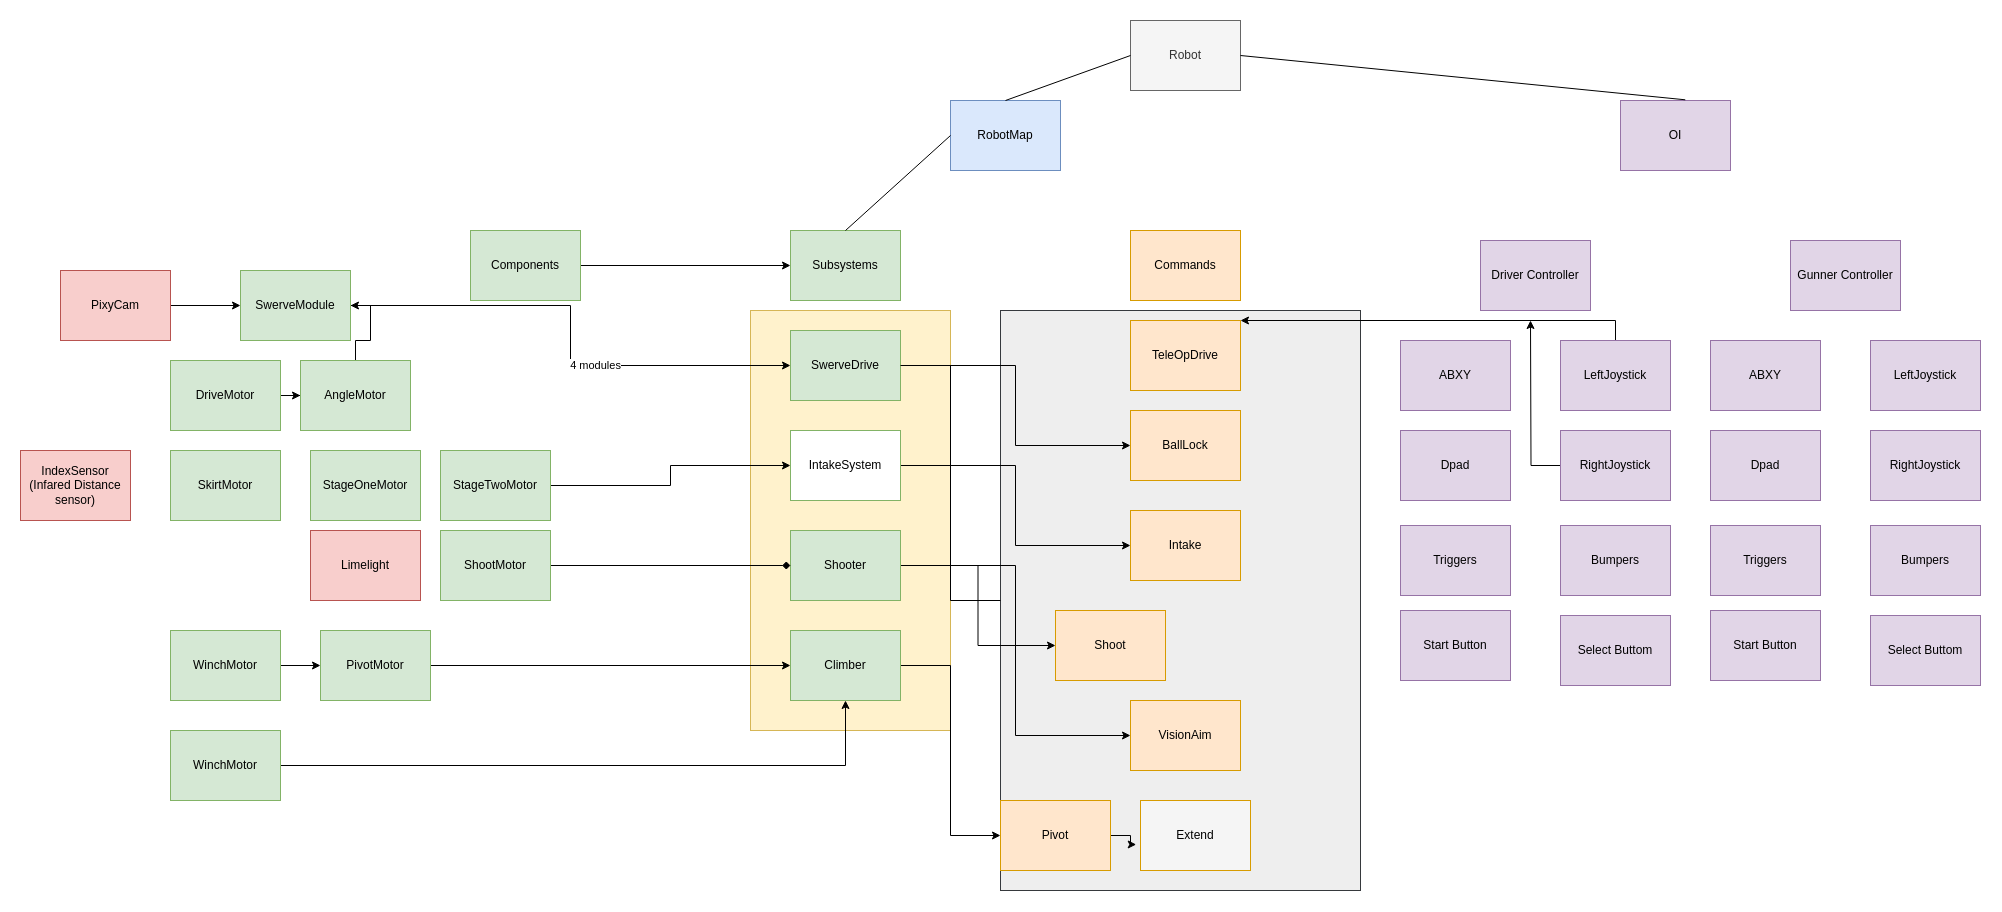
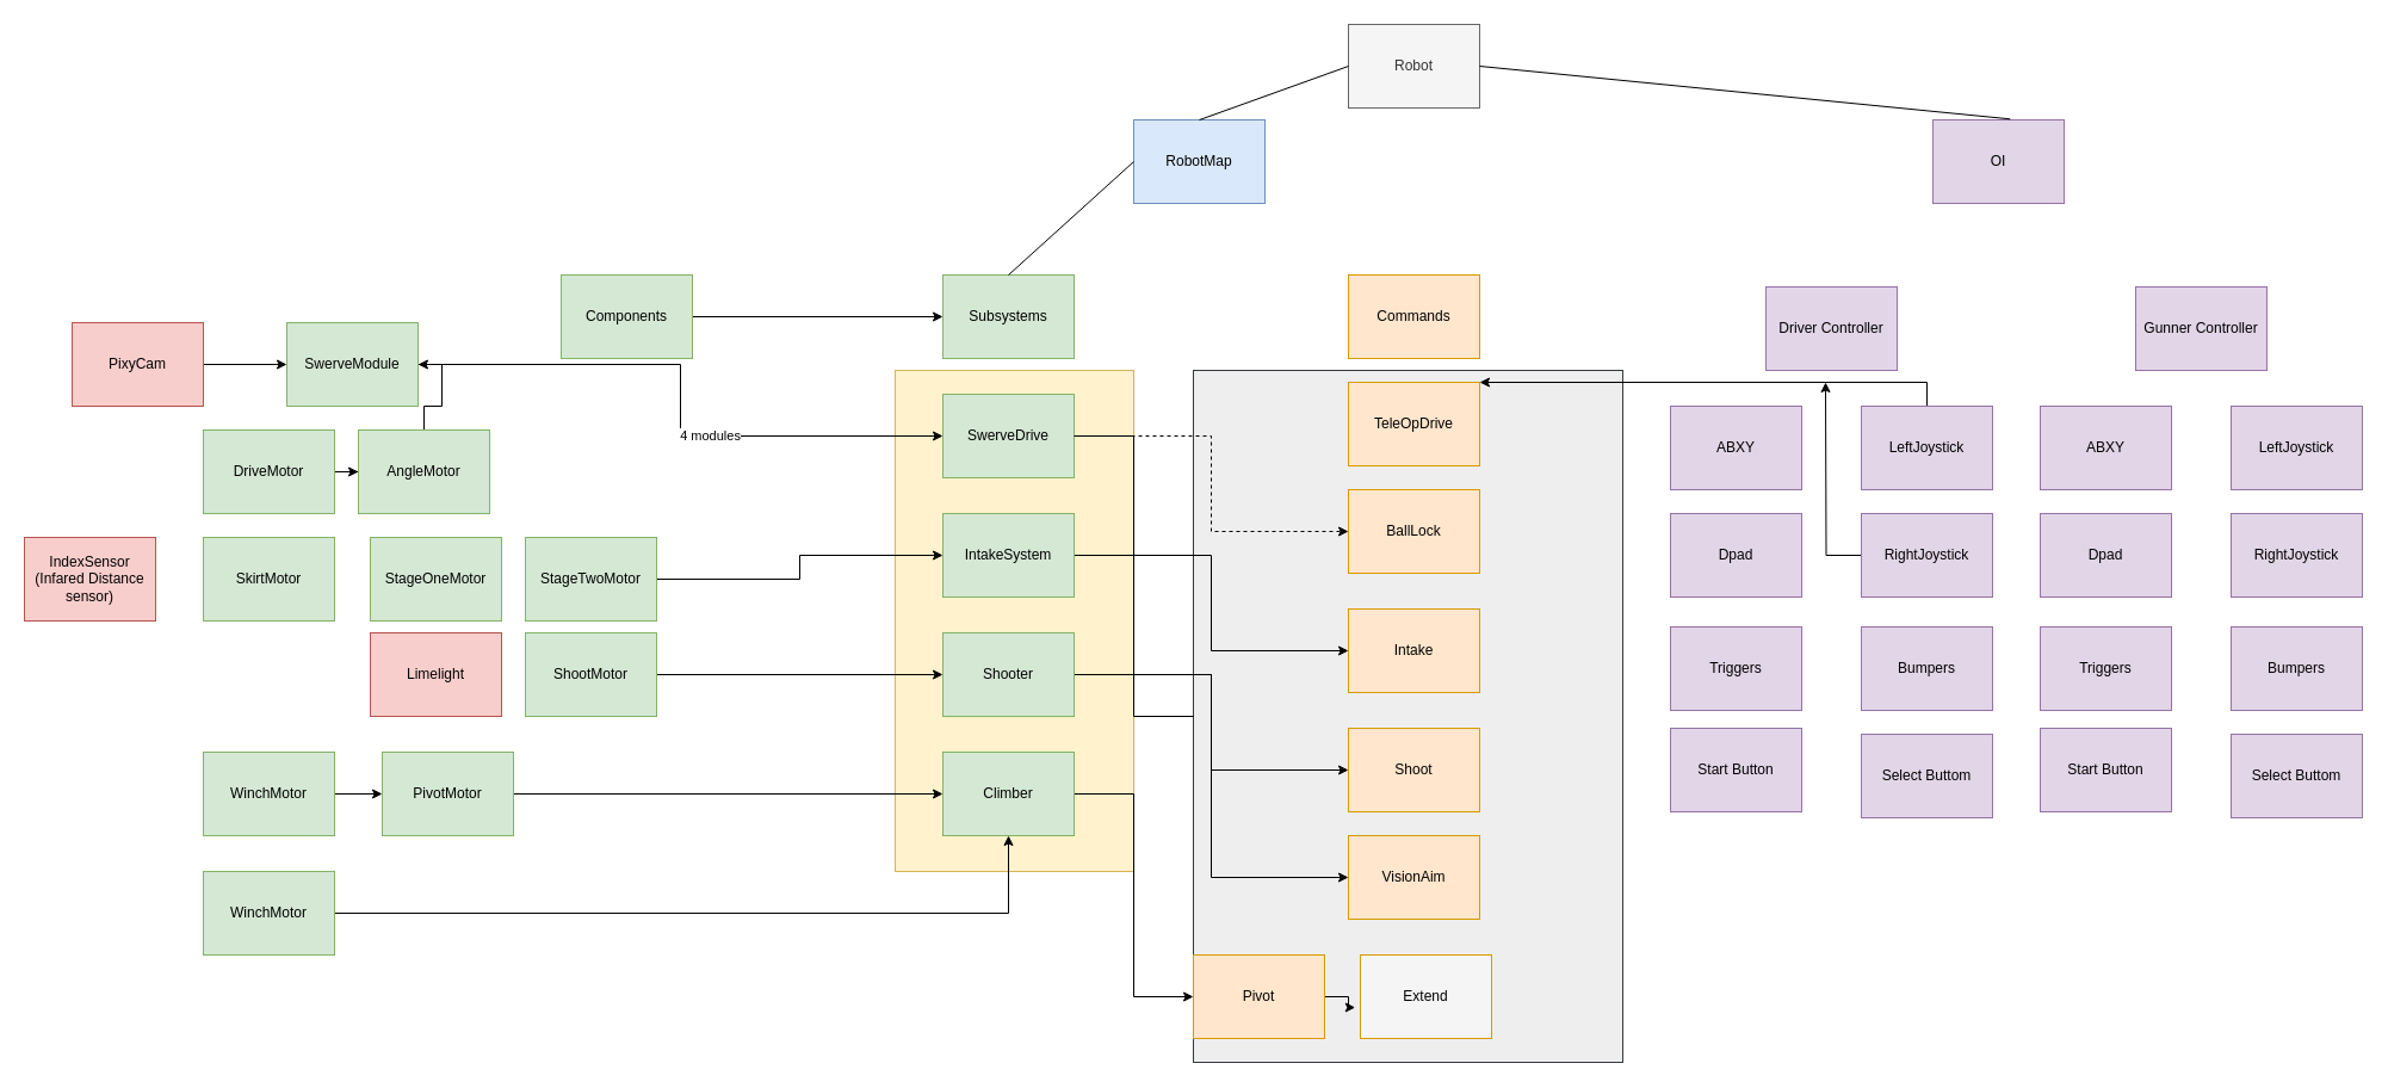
  <mxCell id="0" />
  <mxCell id="1" parent="0" />
  <mxCell id="2" value="" style="rounded=0;whiteSpace=wrap;html=1;fillColor=#eeeeee;strokeColor=#36393d;" vertex="1" parent="1"><mxGeometry x="1000" y="310" width="360" height="580" as="geometry" /></mxCell>
  <mxCell id="3" value="" style="rounded=0;whiteSpace=wrap;html=1;fillColor=#fff2cc;strokeColor=#d6b656;" vertex="1" parent="1"><mxGeometry x="750" y="310" width="200" height="420" as="geometry" /></mxCell>
  <mxCell id="4" value="OI" style="rounded=0;whiteSpace=wrap;html=1;fillColor=#e1d5e7;strokeColor=#9673a6;" parent="1" vertex="1"><mxGeometry x="1620" y="100" width="110" height="70" as="geometry" /></mxCell>
  <mxCell id="5" value="RobotMap" style="rounded=0;whiteSpace=wrap;html=1;fillColor=#dae8fc;strokeColor=#6c8ebf;" parent="1" vertex="1"><mxGeometry x="950" y="100" width="110" height="70" as="geometry" /></mxCell>
  <mxCell id="6" value="Robot" style="rounded=0;whiteSpace=wrap;html=1;fillColor=#f5f5f5;strokeColor=#666666;fontColor=#333333;" parent="1" vertex="1"><mxGeometry x="1130" y="20" width="110" height="70" as="geometry" /></mxCell>
  <mxCell id="7" value="Subsystems" style="rounded=0;whiteSpace=wrap;html=1;fillColor=#d5e8d4;strokeColor=#82b366;" parent="1" vertex="1"><mxGeometry x="790" y="230" width="110" height="70" as="geometry" /></mxCell>
  <mxCell id="8" value="Commands" style="rounded=0;whiteSpace=wrap;html=1;fillColor=#ffe6cc;strokeColor=#d79b00;" parent="1" vertex="1"><mxGeometry x="1130" y="230" width="110" height="70" as="geometry" /></mxCell>
  <mxCell id="9" value="" style="endArrow=none;html=1;entryX=0;entryY=0.5;entryDx=0;entryDy=0;exitX=0.5;exitY=0;exitDx=0;exitDy=0;" parent="1" source="7" target="5" edge="1"><mxGeometry width="50" height="50" relative="1" as="geometry"><mxPoint x="940" y="180" as="sourcePoint" /><mxPoint x="990" y="130" as="targetPoint" /></mxGeometry></mxCell>
  <mxCell id="10" value="" style="endArrow=none;html=1;exitX=0.5;exitY=0;exitDx=0;exitDy=0;entryX=0;entryY=0.5;entryDx=0;entryDy=0;" parent="1" source="5" target="6" edge="1"><mxGeometry width="50" height="50" relative="1" as="geometry"><mxPoint x="1000" y="150" as="sourcePoint" /><mxPoint x="1050" y="100" as="targetPoint" /></mxGeometry></mxCell>
  <mxCell id="11" value="" style="endArrow=none;html=1;exitX=0.589;exitY=-0.01;exitDx=0;exitDy=0;exitPerimeter=0;entryX=1;entryY=0.5;entryDx=0;entryDy=0;" parent="1" source="4" target="6" edge="1"><mxGeometry width="50" height="50" relative="1" as="geometry"><mxPoint x="1340" y="150" as="sourcePoint" /><mxPoint x="1390" y="100" as="targetPoint" /></mxGeometry></mxCell>
  <mxCell id="12" value="Gunner Controller" style="rounded=0;whiteSpace=wrap;html=1;fillColor=#e1d5e7;strokeColor=#9673a6;" parent="1" vertex="1"><mxGeometry x="1790" y="240" width="110" height="70" as="geometry" /></mxCell>
  <mxCell id="13" value="Driver Controller" style="rounded=0;whiteSpace=wrap;html=1;fillColor=#e1d5e7;strokeColor=#9673a6;" parent="1" vertex="1"><mxGeometry x="1480" y="240" width="110" height="70" as="geometry" /></mxCell>
  <mxCell id="14" style="edgeStyle=orthogonalEdgeStyle;rounded=0;orthogonalLoop=1;jettySize=auto;html=1;entryX=0;entryY=0.5;entryDx=0;entryDy=0;" parent="1" source="15" target="7" edge="1"><mxGeometry relative="1" as="geometry" /></mxCell>
  <mxCell id="15" value="Components" style="rounded=0;whiteSpace=wrap;html=1;fillColor=#d5e8d4;strokeColor=#82b366;" parent="1" vertex="1"><mxGeometry x="470" y="230" width="110" height="70" as="geometry" /></mxCell>
- <mxCell id="16" style="edgeStyle=orthogonalEdgeStyle;rounded=0;orthogonalLoop=1;jettySize=auto;html=1;entryX=0;entryY=0.5;entryDx=0;entryDy=0;" edge="1" parent="1" source="17" target="49"><mxGeometry relative="1" as="geometry" /></mxCell>
+ <mxCell id="16" style="edgeStyle=orthogonalEdgeStyle;rounded=0;orthogonalLoop=1;jettySize=auto;html=1;entryX=0;entryY=0.5;entryDx=0;entryDy=0;dashed=1;" edge="1" parent="1" source="17" target="49"><mxGeometry relative="1" as="geometry" /></mxCell>
  <mxCell id="17" value="SwerveDrive" style="rounded=0;whiteSpace=wrap;html=1;fillColor=#d5e8d4;strokeColor=#82b366;" vertex="1" parent="1"><mxGeometry x="790" y="330" width="110" height="70" as="geometry" /></mxCell>
  <mxCell id="18" style="edgeStyle=orthogonalEdgeStyle;rounded=0;orthogonalLoop=1;jettySize=auto;html=1;entryX=0;entryY=0.5;entryDx=0;entryDy=0;" edge="1" parent="1" source="20" target="51"><mxGeometry relative="1" as="geometry" /></mxCell>
  <mxCell id="19" style="edgeStyle=orthogonalEdgeStyle;rounded=0;orthogonalLoop=1;jettySize=auto;html=1;entryX=0;entryY=0.5;entryDx=0;entryDy=0;" edge="1" parent="1" source="20" target="52"><mxGeometry relative="1" as="geometry" /></mxCell>
  <mxCell id="20" value="Shooter" style="rounded=0;whiteSpace=wrap;html=1;fillColor=#d5e8d4;strokeColor=#82b366;" vertex="1" parent="1"><mxGeometry x="790" y="530" width="110" height="70" as="geometry" /></mxCell>
  <mxCell id="21" style="edgeStyle=orthogonalEdgeStyle;rounded=0;orthogonalLoop=1;jettySize=auto;html=1;entryX=0;entryY=0.5;entryDx=0;entryDy=0;" edge="1" parent="1" source="22" target="50"><mxGeometry relative="1" as="geometry" /></mxCell>
- <mxCell id="22" value="IntakeSystem" style="rounded=0;whiteSpace=wrap;html=1;fillColor=#ffffff;strokeColor=#82b366;" vertex="1" parent="1"><mxGeometry x="790" y="430" width="110" height="70" as="geometry" /></mxCell>
+ <mxCell id="22" value="IntakeSystem" style="rounded=0;whiteSpace=wrap;html=1;fillColor=#d5e8d4;strokeColor=#82b366;" vertex="1" parent="1"><mxGeometry x="790" y="430" width="110" height="70" as="geometry" /></mxCell>
  <mxCell id="23" style="edgeStyle=orthogonalEdgeStyle;rounded=0;orthogonalLoop=1;jettySize=auto;html=1;entryX=0;entryY=0.5;entryDx=0;entryDy=0;" edge="1" parent="1" source="24" target="54"><mxGeometry relative="1" as="geometry" /></mxCell>
  <mxCell id="24" value="Climber" style="rounded=0;whiteSpace=wrap;html=1;fillColor=#d5e8d4;strokeColor=#82b366;" vertex="1" parent="1"><mxGeometry x="790" y="630" width="110" height="70" as="geometry" /></mxCell>
  <mxCell id="25" style="edgeStyle=orthogonalEdgeStyle;rounded=0;orthogonalLoop=1;jettySize=auto;html=1;" edge="1" parent="1" source="26" target="31"><mxGeometry relative="1" as="geometry" /></mxCell>
  <mxCell id="26" value="DriveMotor" style="rounded=0;whiteSpace=wrap;html=1;fillColor=#d5e8d4;strokeColor=#82b366;" vertex="1" parent="1"><mxGeometry x="170" y="360" width="110" height="70" as="geometry" /></mxCell>
  <mxCell id="27" style="edgeStyle=orthogonalEdgeStyle;rounded=0;orthogonalLoop=1;jettySize=auto;html=1;entryX=0;entryY=0.5;entryDx=0;entryDy=0;" edge="1" parent="1" source="29" target="17"><mxGeometry relative="1" as="geometry" /></mxCell>
  <mxCell id="28" value="4 modules" style="edgeLabel;html=1;align=center;verticalAlign=middle;resizable=0;points=[];" vertex="1" connectable="0" parent="27"><mxGeometry x="0.217" y="1" relative="1" as="geometry"><mxPoint as="offset" /></mxGeometry></mxCell>
  <mxCell id="29" value="SwerveModule" style="rounded=0;whiteSpace=wrap;html=1;fillColor=#d5e8d4;strokeColor=#82b366;" vertex="1" parent="1"><mxGeometry x="240" y="270" width="110" height="70" as="geometry" /></mxCell>
  <mxCell id="30" style="edgeStyle=orthogonalEdgeStyle;rounded=0;orthogonalLoop=1;jettySize=auto;html=1;entryX=1;entryY=0.5;entryDx=0;entryDy=0;" edge="1" parent="1" source="31" target="29"><mxGeometry relative="1" as="geometry" /></mxCell>
  <mxCell id="31" value="AngleMotor" style="rounded=0;whiteSpace=wrap;html=1;fillColor=#d5e8d4;strokeColor=#82b366;" vertex="1" parent="1"><mxGeometry x="300" y="360" width="110" height="70" as="geometry" /></mxCell>
  <mxCell id="32" value="SkirtMotor" style="rounded=0;whiteSpace=wrap;html=1;fillColor=#d5e8d4;strokeColor=#82b366;" vertex="1" parent="1"><mxGeometry x="170" y="450" width="110" height="70" as="geometry" /></mxCell>
  <mxCell id="33" value="StageOneMotor" style="rounded=0;whiteSpace=wrap;html=1;fillColor=#d5e8d4;strokeColor=#82b366;" vertex="1" parent="1"><mxGeometry x="310" y="450" width="110" height="70" as="geometry" /></mxCell>
  <mxCell id="34" style="edgeStyle=orthogonalEdgeStyle;rounded=0;orthogonalLoop=1;jettySize=auto;html=1;entryX=0;entryY=0.5;entryDx=0;entryDy=0;" edge="1" parent="1" source="35" target="22"><mxGeometry relative="1" as="geometry" /></mxCell>
  <mxCell id="35" value="StageTwoMotor" style="rounded=0;whiteSpace=wrap;html=1;fillColor=#d5e8d4;strokeColor=#82b366;" vertex="1" parent="1"><mxGeometry x="440" y="450" width="110" height="70" as="geometry" /></mxCell>
  <mxCell id="36" value="IndexSensor&lt;br&gt;(Infared Distance sensor)" style="rounded=0;whiteSpace=wrap;html=1;fillColor=#f8cecc;strokeColor=#b85450;" vertex="1" parent="1"><mxGeometry x="20" y="450" width="110" height="70" as="geometry" /></mxCell>
- <mxCell id="37" style="edgeStyle=orthogonalEdgeStyle;rounded=0;orthogonalLoop=1;jettySize=auto;html=1;entryX=0;entryY=0.5;entryDx=0;entryDy=0;endArrow=diamond;" edge="1" parent="1" source="38" target="20"><mxGeometry relative="1" as="geometry" /></mxCell>
+ <mxCell id="37" style="edgeStyle=orthogonalEdgeStyle;rounded=0;orthogonalLoop=1;jettySize=auto;html=1;entryX=0;entryY=0.5;entryDx=0;entryDy=0;" edge="1" parent="1" source="38" target="20"><mxGeometry relative="1" as="geometry" /></mxCell>
  <mxCell id="38" value="ShootMotor" style="rounded=0;whiteSpace=wrap;html=1;fillColor=#d5e8d4;strokeColor=#82b366;" vertex="1" parent="1"><mxGeometry x="440" y="530" width="110" height="70" as="geometry" /></mxCell>
  <mxCell id="39" value="Limelight" style="rounded=0;whiteSpace=wrap;html=1;fillColor=#f8cecc;strokeColor=#b85450;" vertex="1" parent="1"><mxGeometry x="310" y="530" width="110" height="70" as="geometry" /></mxCell>
  <mxCell id="40" style="edgeStyle=orthogonalEdgeStyle;rounded=0;orthogonalLoop=1;jettySize=auto;html=1;entryX=0;entryY=0.5;entryDx=0;entryDy=0;" edge="1" parent="1" source="41" target="45"><mxGeometry relative="1" as="geometry" /></mxCell>
  <mxCell id="41" value="WinchMotor" style="rounded=0;whiteSpace=wrap;html=1;fillColor=#d5e8d4;strokeColor=#82b366;" vertex="1" parent="1"><mxGeometry x="170" y="630" width="110" height="70" as="geometry" /></mxCell>
  <mxCell id="42" style="edgeStyle=orthogonalEdgeStyle;rounded=0;orthogonalLoop=1;jettySize=auto;html=1;entryX=0.5;entryY=1;entryDx=0;entryDy=0;" edge="1" parent="1" source="43" target="24"><mxGeometry relative="1" as="geometry" /></mxCell>
  <mxCell id="43" value="WinchMotor" style="rounded=0;whiteSpace=wrap;html=1;fillColor=#d5e8d4;strokeColor=#82b366;" vertex="1" parent="1"><mxGeometry x="170" y="730" width="110" height="70" as="geometry" /></mxCell>
  <mxCell id="44" style="edgeStyle=orthogonalEdgeStyle;rounded=0;orthogonalLoop=1;jettySize=auto;html=1;entryX=0;entryY=0.5;entryDx=0;entryDy=0;" edge="1" parent="1" source="45" target="24"><mxGeometry relative="1" as="geometry" /></mxCell>
  <mxCell id="45" value="PivotMotor" style="rounded=0;whiteSpace=wrap;html=1;fillColor=#d5e8d4;strokeColor=#82b366;" vertex="1" parent="1"><mxGeometry x="320" y="630" width="110" height="70" as="geometry" /></mxCell>
  <mxCell id="46" style="edgeStyle=orthogonalEdgeStyle;rounded=0;orthogonalLoop=1;jettySize=auto;html=1;entryX=0;entryY=0.5;entryDx=0;entryDy=0;" edge="1" parent="1" source="47" target="29"><mxGeometry relative="1" as="geometry" /></mxCell>
  <mxCell id="47" value="PixyCam" style="rounded=0;whiteSpace=wrap;html=1;fillColor=#f8cecc;strokeColor=#b85450;" vertex="1" parent="1"><mxGeometry x="60" y="270" width="110" height="70" as="geometry" /></mxCell>
  <mxCell id="48" value="TeleOpDrive" style="rounded=0;whiteSpace=wrap;html=1;fillColor=#ffe6cc;strokeColor=#d79b00;" vertex="1" parent="1"><mxGeometry x="1130" y="320" width="110" height="70" as="geometry" /></mxCell>
  <mxCell id="49" value="BallLock" style="rounded=0;whiteSpace=wrap;html=1;fillColor=#ffe6cc;strokeColor=#d79b00;" vertex="1" parent="1"><mxGeometry x="1130" y="410" width="110" height="70" as="geometry" /></mxCell>
  <mxCell id="50" value="Intake" style="rounded=0;whiteSpace=wrap;html=1;fillColor=#ffe6cc;strokeColor=#d79b00;" vertex="1" parent="1"><mxGeometry x="1130" y="510" width="110" height="70" as="geometry" /></mxCell>
- <mxCell id="51" value="Shoot" style="rounded=0;whiteSpace=wrap;html=1;fillColor=#ffe6cc;strokeColor=#d79b00;" vertex="1" parent="1"><mxGeometry x="1055" y="610" width="110" height="70" as="geometry" /></mxCell>
+ <mxCell id="51" value="Shoot" style="rounded=0;whiteSpace=wrap;html=1;fillColor=#ffe6cc;strokeColor=#d79b00;" vertex="1" parent="1"><mxGeometry x="1130" y="610" width="110" height="70" as="geometry" /></mxCell>
  <mxCell id="52" value="VisionAim" style="rounded=0;whiteSpace=wrap;html=1;fillColor=#ffe6cc;strokeColor=#d79b00;" vertex="1" parent="1"><mxGeometry x="1130" y="700" width="110" height="70" as="geometry" /></mxCell>
  <mxCell id="53" style="edgeStyle=orthogonalEdgeStyle;rounded=0;orthogonalLoop=1;jettySize=auto;html=1;entryX=-0.039;entryY=0.629;entryDx=0;entryDy=0;entryPerimeter=0;" edge="1" parent="1" source="54" target="55"><mxGeometry relative="1" as="geometry" /></mxCell>
  <mxCell id="54" value="Pivot" style="rounded=0;whiteSpace=wrap;html=1;fillColor=#ffe6cc;strokeColor=#d79b00;" vertex="1" parent="1"><mxGeometry x="1000" y="800" width="110" height="70" as="geometry" /></mxCell>
  <mxCell id="55" value="Extend" style="rounded=0;whiteSpace=wrap;html=1;fillColor=#f5f5f5;strokeColor=#d79b00;" vertex="1" parent="1"><mxGeometry x="1140" y="800" width="110" height="70" as="geometry" /></mxCell>
  <mxCell id="56" value="" style="edgeStyle=orthogonalEdgeStyle;rounded=0;orthogonalLoop=1;jettySize=auto;html=1;entryX=0;entryY=0.5;entryDx=0;entryDy=0;endArrow=none;" edge="1" parent="1" source="17" target="2"><mxGeometry relative="1" as="geometry"><mxPoint x="900" y="365" as="sourcePoint" /><mxPoint x="1130" y="355" as="targetPoint" /></mxGeometry></mxCell>
  <mxCell id="57" value="ABXY" style="rounded=0;whiteSpace=wrap;html=1;fillColor=#e1d5e7;strokeColor=#9673a6;" vertex="1" parent="1"><mxGeometry x="1400" y="340" width="110" height="70" as="geometry" /></mxCell>
  <mxCell id="58" style="edgeStyle=orthogonalEdgeStyle;rounded=0;orthogonalLoop=1;jettySize=auto;html=1;" edge="1" parent="1" source="59" target="48"><mxGeometry relative="1" as="geometry"><Array as="points"><mxPoint x="1615" y="320" /></Array></mxGeometry></mxCell>
  <mxCell id="59" value="LeftJoystick&lt;span style=&quot;color: rgba(0 , 0 , 0 , 0) ; font-family: monospace ; font-size: 0px&quot;&gt;%3CmxGraphModel%3E%3Croot%3E%3CmxCell%20id%3D%220%22%2F%3E%3CmxCell%20id%3D%221%22%20parent%3D%220%22%2F%3E%3CmxCell%20id%3D%222%22%20value%3D%22ABXY%22%20style%3D%22rounded%3D0%3BwhiteSpace%3Dwrap%3Bhtml%3D1%3BfillColor%3D%23e1d5e7%3BstrokeColor%3D%239673a6%3B%22%20vertex%3D%221%22%20parent%3D%221%22%3E%3CmxGeometry%20x%3D%22640%22%20y%3D%22330%22%20width%3D%22110%22%20height%3D%2270%22%20as%3D%22geometry%22%2F%3E%3C%2FmxCell%3E%3C%2Froot%3E%3C%2FmxGraphModel%3E&lt;/span&gt;" style="rounded=0;whiteSpace=wrap;html=1;fillColor=#e1d5e7;strokeColor=#9673a6;" vertex="1" parent="1"><mxGeometry x="1560" y="340" width="110" height="70" as="geometry" /></mxCell>
  <mxCell id="60" style="edgeStyle=orthogonalEdgeStyle;rounded=0;orthogonalLoop=1;jettySize=auto;html=1;" edge="1" parent="1" source="61"><mxGeometry relative="1" as="geometry"><mxPoint x="1530" y="320" as="targetPoint" /></mxGeometry></mxCell>
  <mxCell id="61" value="RightJoystick" style="rounded=0;whiteSpace=wrap;html=1;fillColor=#e1d5e7;strokeColor=#9673a6;" vertex="1" parent="1"><mxGeometry x="1560" y="430" width="110" height="70" as="geometry" /></mxCell>
  <mxCell id="62" value="Dpad" style="rounded=0;whiteSpace=wrap;html=1;fillColor=#e1d5e7;strokeColor=#9673a6;" vertex="1" parent="1"><mxGeometry x="1400" y="430" width="110" height="70" as="geometry" /></mxCell>
  <mxCell id="63" value="Bumpers" style="rounded=0;whiteSpace=wrap;html=1;fillColor=#e1d5e7;strokeColor=#9673a6;" vertex="1" parent="1"><mxGeometry x="1560" y="525" width="110" height="70" as="geometry" /></mxCell>
  <mxCell id="64" value="Triggers" style="rounded=0;whiteSpace=wrap;html=1;fillColor=#e1d5e7;strokeColor=#9673a6;" vertex="1" parent="1"><mxGeometry x="1400" y="525" width="110" height="70" as="geometry" /></mxCell>
  <mxCell id="65" value="Start Button" style="rounded=0;whiteSpace=wrap;html=1;fillColor=#e1d5e7;strokeColor=#9673a6;" vertex="1" parent="1"><mxGeometry x="1400" y="610" width="110" height="70" as="geometry" /></mxCell>
  <mxCell id="66" value="Select Buttom" style="rounded=0;whiteSpace=wrap;html=1;fillColor=#e1d5e7;strokeColor=#9673a6;" vertex="1" parent="1"><mxGeometry x="1560" y="615" width="110" height="70" as="geometry" /></mxCell>
  <mxCell id="67" value="ABXY" style="rounded=0;whiteSpace=wrap;html=1;fillColor=#e1d5e7;strokeColor=#9673a6;" vertex="1" parent="1"><mxGeometry x="1710" y="340" width="110" height="70" as="geometry" /></mxCell>
  <mxCell id="68" value="LeftJoystick&lt;span style=&quot;color: rgba(0 , 0 , 0 , 0) ; font-family: monospace ; font-size: 0px&quot;&gt;%3CmxGraphModel%3E%3Croot%3E%3CmxCell%20id%3D%220%22%2F%3E%3CmxCell%20id%3D%221%22%20parent%3D%220%22%2F%3E%3CmxCell%20id%3D%222%22%20value%3D%22ABXY%22%20style%3D%22rounded%3D0%3BwhiteSpace%3Dwrap%3Bhtml%3D1%3BfillColor%3D%23e1d5e7%3BstrokeColor%3D%239673a6%3B%22%20vertex%3D%221%22%20parent%3D%221%22%3E%3CmxGeometry%20x%3D%22640%22%20y%3D%22330%22%20width%3D%22110%22%20height%3D%2270%22%20as%3D%22geometry%22%2F%3E%3C%2FmxCell%3E%3C%2Froot%3E%3C%2FmxGraphModel%3E&lt;/span&gt;" style="rounded=0;whiteSpace=wrap;html=1;fillColor=#e1d5e7;strokeColor=#9673a6;" vertex="1" parent="1"><mxGeometry x="1870" y="340" width="110" height="70" as="geometry" /></mxCell>
  <mxCell id="69" value="RightJoystick" style="rounded=0;whiteSpace=wrap;html=1;fillColor=#e1d5e7;strokeColor=#9673a6;" vertex="1" parent="1"><mxGeometry x="1870" y="430" width="110" height="70" as="geometry" /></mxCell>
  <mxCell id="70" value="Dpad" style="rounded=0;whiteSpace=wrap;html=1;fillColor=#e1d5e7;strokeColor=#9673a6;" vertex="1" parent="1"><mxGeometry x="1710" y="430" width="110" height="70" as="geometry" /></mxCell>
  <mxCell id="71" value="Bumpers" style="rounded=0;whiteSpace=wrap;html=1;fillColor=#e1d5e7;strokeColor=#9673a6;" vertex="1" parent="1"><mxGeometry x="1870" y="525" width="110" height="70" as="geometry" /></mxCell>
  <mxCell id="72" value="Triggers" style="rounded=0;whiteSpace=wrap;html=1;fillColor=#e1d5e7;strokeColor=#9673a6;" vertex="1" parent="1"><mxGeometry x="1710" y="525" width="110" height="70" as="geometry" /></mxCell>
  <mxCell id="73" value="Start Button" style="rounded=0;whiteSpace=wrap;html=1;fillColor=#e1d5e7;strokeColor=#9673a6;" vertex="1" parent="1"><mxGeometry x="1710" y="610" width="110" height="70" as="geometry" /></mxCell>
  <mxCell id="74" value="Select Buttom" style="rounded=0;whiteSpace=wrap;html=1;fillColor=#e1d5e7;strokeColor=#9673a6;" vertex="1" parent="1"><mxGeometry x="1870" y="615" width="110" height="70" as="geometry" /></mxCell>
